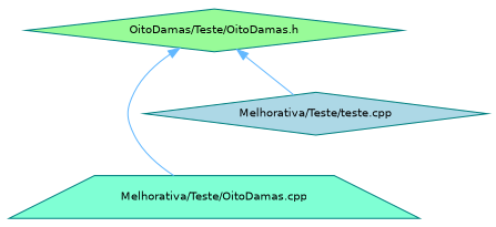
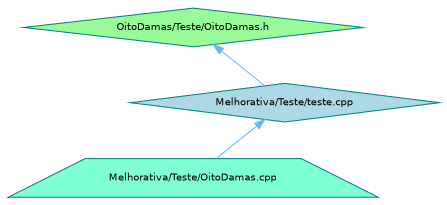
  digraph {
    node [color=teal fontname=Helvetica fontsize=10 shape=diamond style=filled]
    edge [color=steelblue1 dir=back fontname=Helvetica fontsize=10 labelfontname=Helvetica labelfontsize=10 style=solid]
    n1 [fillcolor=palegreen fontcolor=black height=0.2 label="OitoDamas/Teste/OitoDamas.h" width=0.4]
    n2 [fillcolor=aquamarine height=0.2 label="Melhorativa/Teste/OitoDamas.cpp" shape=trapezium width=0.4]
    n3 [fillcolor=lightblue height=0.2 label="Melhorativa/Teste/teste.cpp" width=0.4]
-   n1 -> n2
+   n3 -> n2
    n1 -> n3
  }
